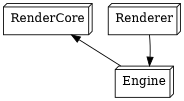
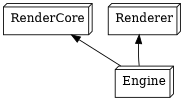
  digraph {
    rankdir=BT
    node [shape=box3d]
    Engine
    RenderCore
    Renderer
    Engine -> RenderCore
-   Renderer -> Engine
+   Engine -> Renderer
  }
